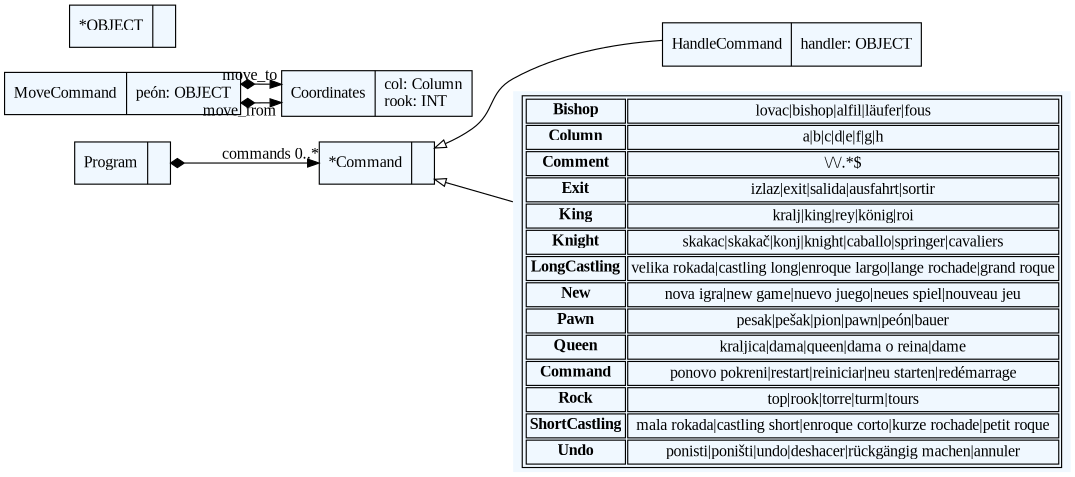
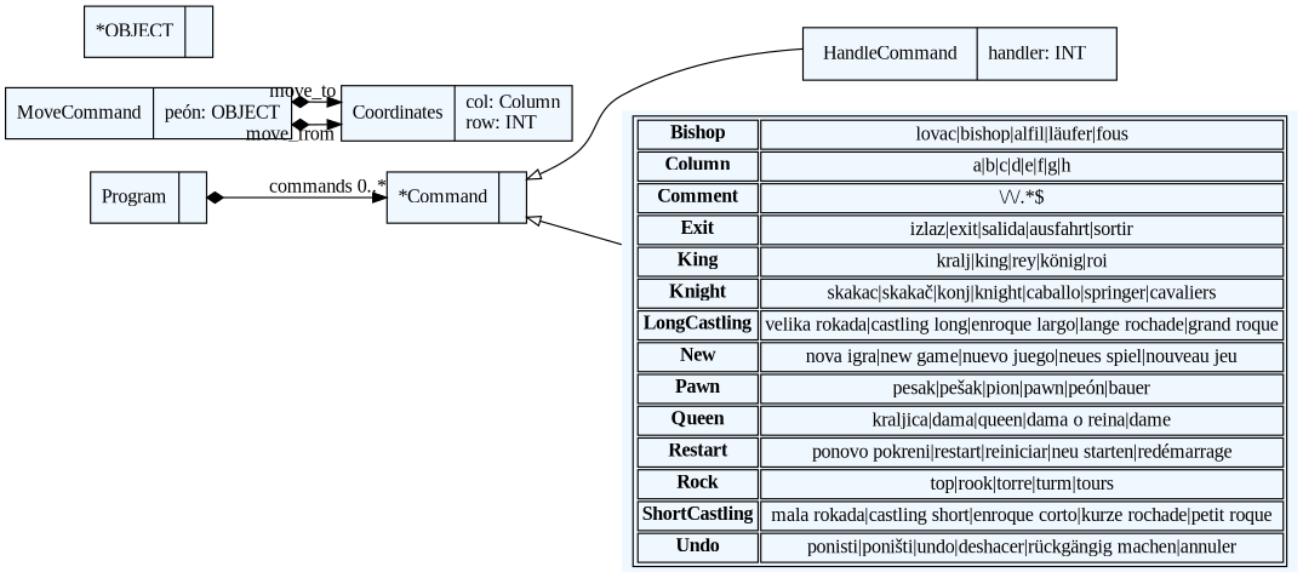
  digraph {
    fontname="Liberation Serif"
    fontsize=8
    nodesep=0.3
    rankdir=LR
    node [fillcolor=aliceblue fontname="Liberation Serif" shape=record style=filled]
    edge [arrowtail=diamond dir=both fontname="Liberation Serif"]
    n1 [label="{Program|}"]
    n2 [label="{*Command|}"]
-   n3 [label="{HandleCommand|handler: OBJECT\l}"]
-   n4 [label=< <table> 	<tr> 		<td><b>Bishop</b></td><td>lovac|bishop|alfil|läufer|fous</td> 	</tr> 	<tr> 		<td><b>Column</b></td><td>a|b|c|d|e|f|g|h</td> 	</tr> 	<tr> 		<td><b>Comment</b></td><td>\/\/.*$</td> 	</tr> 	<tr> 		<td><b>Exit</b></td><td>izlaz|exit|salida|ausfahrt|sortir</td> 	</tr> 	<tr> 		<td><b>King</b></td><td>kralj|king|rey|könig|roi</td> 	</tr> 	<tr> 		<td><b>Knight</b></td><td>skakac|skakač|konj|knight|caballo|springer|cavaliers</td> 	</tr> 	<tr> 		<td><b>LongCastling</b></td><td>velika rokada|castling long|enroque largo|lange rochade|grand roque</td> 	</tr> 	<tr> 		<td><b>New</b></td><td>nova igra|new game|nuevo juego|neues spiel|nouveau jeu</td> 	</tr> 	<tr> 		<td><b>Pawn</b></td><td>pesak|pešak|pion|pawn|peón|bauer</td> 	</tr> 	<tr> 		<td><b>Queen</b></td><td>kraljica|dama|queen|dama o reina|dame</td> 	</tr> 	<tr> 		<td><b>Command</b></td><td>ponovo pokreni|restart|reiniciar|neu starten|redémarrage</td> 	</tr> 	<tr> 		<td><b>Rock</b></td><td>top|rook|torre|turm|tours</td> 	</tr> 	<tr> 		<td><b>ShortCastling</b></td><td>mala rokada|castling short|enroque corto|kurze rochade|petit roque</td> 	</tr> 	<tr> 		<td><b>Undo</b></td><td>ponisti|poništi|undo|deshacer|rückgängig machen|annuler</td> 	</tr> </table> > shape=plaintext]
+   n3 [label="{HandleCommand|handler: INT\l}"]
+   n4 [label=< <table> 	<tr> 		<td><b>Bishop</b></td><td>lovac|bishop|alfil|läufer|fous</td> 	</tr> 	<tr> 		<td><b>Column</b></td><td>a|b|c|d|e|f|g|h</td> 	</tr> 	<tr> 		<td><b>Comment</b></td><td>\/\/.*$</td> 	</tr> 	<tr> 		<td><b>Exit</b></td><td>izlaz|exit|salida|ausfahrt|sortir</td> 	</tr> 	<tr> 		<td><b>King</b></td><td>kralj|king|rey|könig|roi</td> 	</tr> 	<tr> 		<td><b>Knight</b></td><td>skakac|skakač|konj|knight|caballo|springer|cavaliers</td> 	</tr> 	<tr> 		<td><b>LongCastling</b></td><td>velika rokada|castling long|enroque largo|lange rochade|grand roque</td> 	</tr> 	<tr> 		<td><b>New</b></td><td>nova igra|new game|nuevo juego|neues spiel|nouveau jeu</td> 	</tr> 	<tr> 		<td><b>Pawn</b></td><td>pesak|pešak|pion|pawn|peón|bauer</td> 	</tr> 	<tr> 		<td><b>Queen</b></td><td>kraljica|dama|queen|dama o reina|dame</td> 	</tr> 	<tr> 		<td><b>Restart</b></td><td>ponovo pokreni|restart|reiniciar|neu starten|redémarrage</td> 	</tr> 	<tr> 		<td><b>Rock</b></td><td>top|rook|torre|turm|tours</td> 	</tr> 	<tr> 		<td><b>ShortCastling</b></td><td>mala rokada|castling short|enroque corto|kurze rochade|petit roque</td> 	</tr> 	<tr> 		<td><b>Undo</b></td><td>ponisti|poništi|undo|deshacer|rückgängig machen|annuler</td> 	</tr> </table> > shape=plaintext]
    n5 [label="{MoveCommand|peón: OBJECT\l}"]
-   n6 [label="{Coordinates|col: Column\lrook: INT\l}"]
+   n6 [label="{Coordinates|col: Column\lrow: INT\l}"]
    n7 [label="{*OBJECT|}"]
    n1 -> n2 [headlabel="commands 0..*"]
    n2 -> n3 [arrowtail=empty dir=back]
    n2 -> n4 [arrowtail=empty dir=back]
    n5 -> n6 [headlabel="move_from "]
    n5 -> n6 [headlabel="move_to "]
  }
